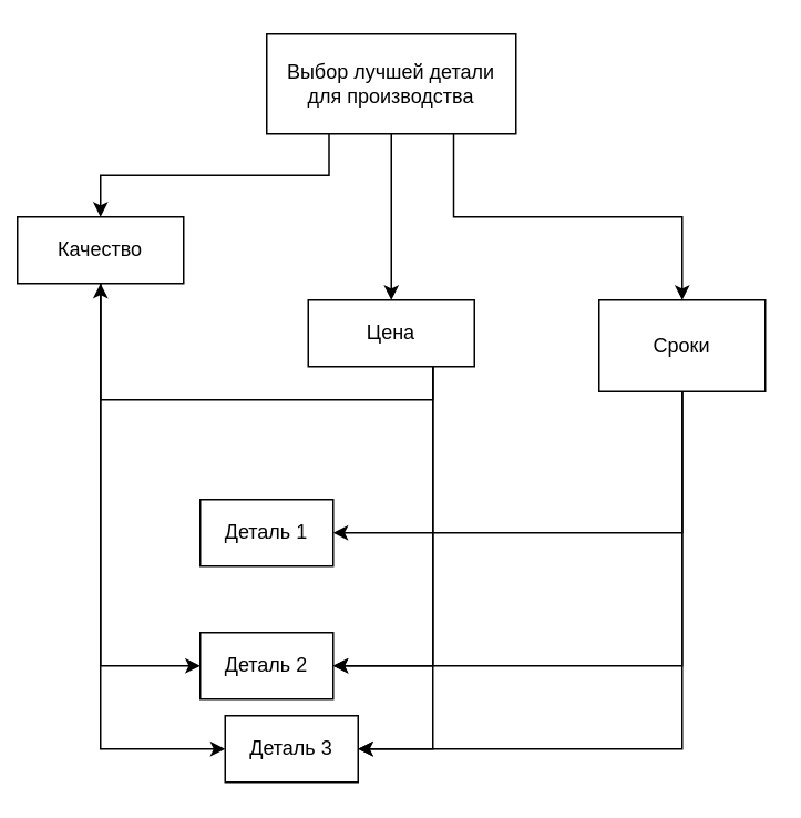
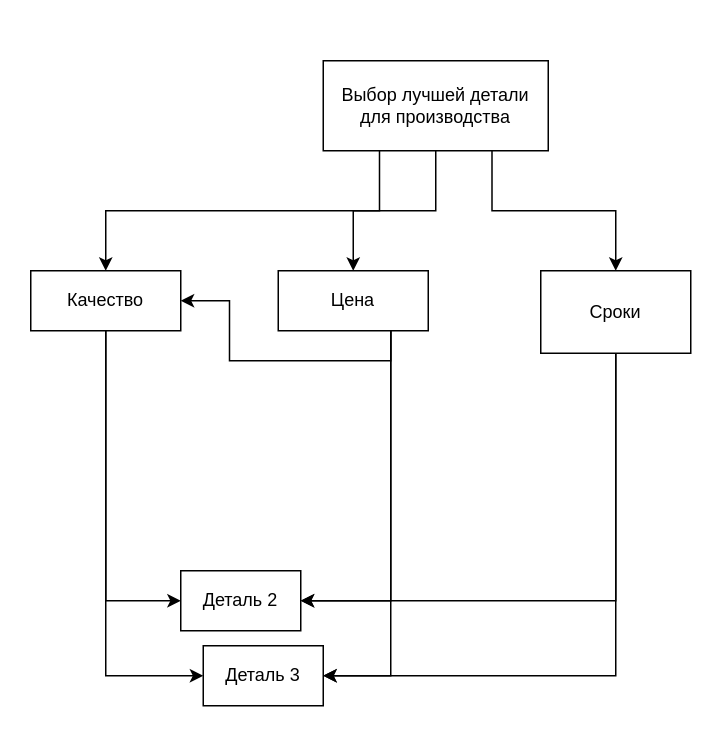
  <mxCell id="0" />
  <mxCell id="1" parent="0" />
  <mxCell id="2" style="edgeStyle=orthogonalEdgeStyle;rounded=0;orthogonalLoop=1;jettySize=auto;html=1;exitX=0.25;exitY=1;exitDx=0;exitDy=0;entryX=0.5;entryY=0;entryDx=0;entryDy=0;" edge="1" parent="1" source="5" target="12"><mxGeometry relative="1" as="geometry" /></mxCell>
  <mxCell id="3" style="edgeStyle=orthogonalEdgeStyle;rounded=0;orthogonalLoop=1;jettySize=auto;html=1;exitX=0.5;exitY=1;exitDx=0;exitDy=0;entryX=0.5;entryY=0;entryDx=0;entryDy=0;" edge="1" parent="1" source="5" target="9"><mxGeometry relative="1" as="geometry"><mxPoint x="235" y="140" as="targetPoint" /></mxGeometry></mxCell>
  <mxCell id="4" style="edgeStyle=orthogonalEdgeStyle;rounded=0;orthogonalLoop=1;jettySize=auto;html=1;exitX=0.75;exitY=1;exitDx=0;exitDy=0;entryX=0.5;entryY=0;entryDx=0;entryDy=0;" edge="1" parent="1" source="5" target="16"><mxGeometry relative="1" as="geometry" /></mxCell>
- <mxCell id="5" value="Выбор лучшей детали для производства" style="rounded=0;whiteSpace=wrap;html=1;" vertex="1" parent="1"><mxGeometry x="160" y="20" width="150" height="60" as="geometry" /></mxCell>
+ <mxCell id="5" value="Выбор лучшей детали для производства" style="rounded=0;whiteSpace=wrap;html=1;" vertex="1" parent="1"><mxGeometry x="215" y="40" width="150" height="60" as="geometry" /></mxCell>
  <mxCell id="6" style="edgeStyle=orthogonalEdgeStyle;rounded=0;orthogonalLoop=1;jettySize=auto;html=1;exitX=0.75;exitY=1;exitDx=0;exitDy=0;" edge="1" parent="1" source="9" target="12"><mxGeometry relative="1" as="geometry" /></mxCell>
  <mxCell id="7" style="edgeStyle=orthogonalEdgeStyle;rounded=0;orthogonalLoop=1;jettySize=auto;html=1;exitX=0.75;exitY=1;exitDx=0;exitDy=0;entryX=1;entryY=0.5;entryDx=0;entryDy=0;" edge="1" parent="1" source="9" target="18"><mxGeometry relative="1" as="geometry" /></mxCell>
  <mxCell id="8" style="edgeStyle=orthogonalEdgeStyle;rounded=0;orthogonalLoop=1;jettySize=auto;html=1;exitX=0.75;exitY=1;exitDx=0;exitDy=0;entryX=1;entryY=0.5;entryDx=0;entryDy=0;" edge="1" parent="1" source="9" target="19"><mxGeometry relative="1" as="geometry" /></mxCell>
  <mxCell id="9" value="Цена" style="rounded=0;whiteSpace=wrap;html=1;" vertex="1" parent="1"><mxGeometry x="185" y="180" width="100" height="40" as="geometry" /></mxCell>
  <mxCell id="10" style="edgeStyle=orthogonalEdgeStyle;rounded=0;orthogonalLoop=1;jettySize=auto;html=1;exitX=0.5;exitY=1;exitDx=0;exitDy=0;entryX=0;entryY=0.5;entryDx=0;entryDy=0;" edge="1" parent="1" source="12" target="18"><mxGeometry relative="1" as="geometry" /></mxCell>
  <mxCell id="11" style="edgeStyle=orthogonalEdgeStyle;rounded=0;orthogonalLoop=1;jettySize=auto;html=1;exitX=0.5;exitY=1;exitDx=0;exitDy=0;entryX=0;entryY=0.5;entryDx=0;entryDy=0;" edge="1" parent="1" source="12" target="19"><mxGeometry relative="1" as="geometry" /></mxCell>
- <mxCell id="12" value="Качество" style="rounded=0;whiteSpace=wrap;html=1;" vertex="1" parent="1"><mxGeometry x="10" y="130" width="100" height="40" as="geometry" /></mxCell>
- <mxCell id="13" style="edgeStyle=orthogonalEdgeStyle;rounded=0;orthogonalLoop=1;jettySize=auto;html=1;exitX=0.5;exitY=1;exitDx=0;exitDy=0;entryX=1;entryY=0.5;entryDx=0;entryDy=0;" edge="1" parent="1" source="16" target="17"><mxGeometry relative="1" as="geometry" /></mxCell>
+ <mxCell id="12" value="Качество" style="rounded=0;whiteSpace=wrap;html=1;" vertex="1" parent="1"><mxGeometry x="20" y="180" width="100" height="40" as="geometry" /></mxCell>
  <mxCell id="14" style="edgeStyle=orthogonalEdgeStyle;rounded=0;orthogonalLoop=1;jettySize=auto;html=1;exitX=0.5;exitY=1;exitDx=0;exitDy=0;entryX=1;entryY=0.5;entryDx=0;entryDy=0;" edge="1" parent="1" source="16" target="18"><mxGeometry relative="1" as="geometry" /></mxCell>
  <mxCell id="15" style="edgeStyle=orthogonalEdgeStyle;rounded=0;orthogonalLoop=1;jettySize=auto;html=1;exitX=0.5;exitY=1;exitDx=0;exitDy=0;entryX=1;entryY=0.5;entryDx=0;entryDy=0;" edge="1" parent="1" source="16" target="19"><mxGeometry relative="1" as="geometry" /></mxCell>
  <mxCell id="16" value="Сроки" style="rounded=0;whiteSpace=wrap;html=1;" vertex="1" parent="1"><mxGeometry x="360" y="180" width="100" height="55" as="geometry" /></mxCell>
- <mxCell id="17" value="Деталь 1" style="rounded=0;whiteSpace=wrap;html=1;" vertex="1" parent="1"><mxGeometry x="120" y="300" width="80" height="40" as="geometry" /></mxCell>
  <mxCell id="18" value="Деталь 2" style="rounded=0;whiteSpace=wrap;html=1;" vertex="1" parent="1"><mxGeometry x="120" y="380" width="80" height="40" as="geometry" /></mxCell>
  <mxCell id="19" value="Деталь 3" style="rounded=0;whiteSpace=wrap;html=1;" vertex="1" parent="1"><mxGeometry x="135" y="430" width="80" height="40" as="geometry" /></mxCell>
